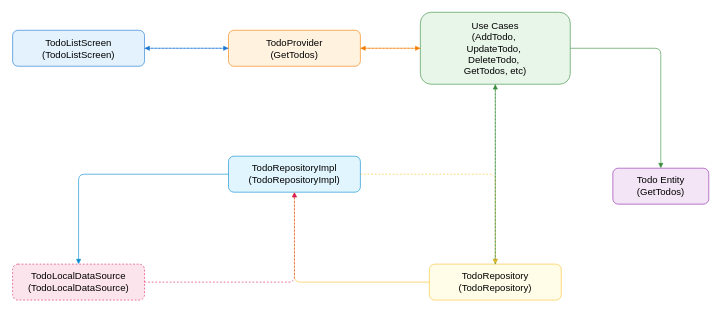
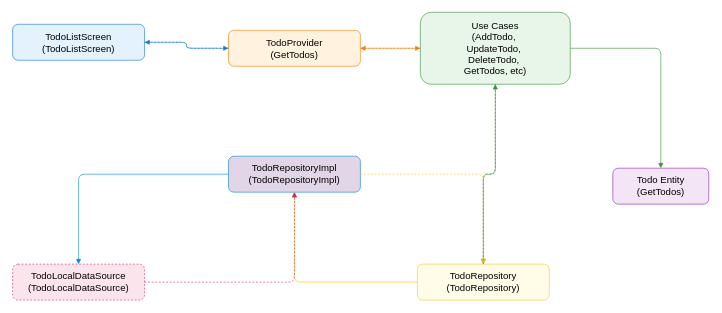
  <mxCell id="0" />
  <mxCell id="1" parent="0" />
- <mxCell id="2" value="TodoListScreen&lt;br&gt;(TodoListScreen)" style="rounded=1;whiteSpace=wrap;html=1;fillColor=#E3F2FD;strokeColor=#1976D2;fontSize=16;align=center;verticalAlign=middle;" parent="1" vertex="1"><mxGeometry x="20" y="50" width="220" height="60" as="geometry" /></mxCell>
+ <mxCell id="2" value="TodoListScreen&lt;br&gt;(TodoListScreen)" style="rounded=1;whiteSpace=wrap;html=1;fillColor=#E3F2FD;strokeColor=#1976D2;fontSize=16;align=center;verticalAlign=middle;" parent="1" vertex="1"><mxGeometry x="20" y="40" width="220" height="60" as="geometry" /></mxCell>
  <mxCell id="3" value="TodoProvider&lt;br&gt;(GetTodos)" style="rounded=1;whiteSpace=wrap;html=1;fillColor=#FFF3E0;strokeColor=#F57C00;fontSize=16;align=center;verticalAlign=middle;" parent="1" vertex="1"><mxGeometry x="380" y="50" width="220" height="60" as="geometry" /></mxCell>
  <mxCell id="4" value="Use Cases&lt;br&gt;(AddTodo,&amp;nbsp;&lt;div&gt;UpdateTodo,&amp;nbsp;&lt;/div&gt;&lt;div&gt;DeleteTodo,&amp;nbsp;&lt;/div&gt;&lt;div&gt;GetTodos, etc)&lt;/div&gt;" style="rounded=1;whiteSpace=wrap;html=1;fillColor=#E8F5E9;strokeColor=#388E3C;fontSize=16;align=center;verticalAlign=middle;" parent="1" vertex="1"><mxGeometry x="700" y="20" width="250" height="120" as="geometry" /></mxCell>
  <mxCell id="5" value="Todo Entity&lt;br&gt;(GetTodos)" style="rounded=1;whiteSpace=wrap;html=1;fillColor=#F3E5F5;strokeColor=#8E24AA;fontSize=16;align=center;verticalAlign=middle;" parent="1" vertex="1"><mxGeometry x="1021" y="280" width="160" height="60" as="geometry" /></mxCell>
- <mxCell id="6" value="TodoRepository&lt;div&gt;(TodoRepository)&lt;/div&gt;" style="rounded=1;whiteSpace=wrap;html=1;fillColor=#FFFDE7;strokeColor=#FBC02D;fontSize=16;align=center;verticalAlign=middle;" parent="1" vertex="1"><mxGeometry x="715" y="440" width="220" height="60" as="geometry" /></mxCell>
- <mxCell id="7" value="TodoRepositoryImpl&lt;div&gt;&lt;span style=&quot;background-color: transparent; color: light-dark(rgb(0, 0, 0), rgb(255, 255, 255));&quot;&gt;(TodoRepositoryImpl)&lt;/span&gt;&lt;/div&gt;" style="rounded=1;whiteSpace=wrap;html=1;fillColor=#E1F5FE;strokeColor=#0288D1;fontSize=16;align=center;verticalAlign=middle;" parent="1" vertex="1"><mxGeometry x="380" y="260" width="220" height="60" as="geometry" /></mxCell>
+ <mxCell id="6" value="TodoRepository&lt;div&gt;(TodoRepository)&lt;/div&gt;" style="rounded=1;whiteSpace=wrap;html=1;fillColor=#FFFDE7;strokeColor=#FBC02D;fontSize=16;align=center;verticalAlign=middle;" parent="1" vertex="1"><mxGeometry x="695" y="440" width="220" height="60" as="geometry" /></mxCell>
+ <mxCell id="7" value="TodoRepositoryImpl&lt;div&gt;&lt;span style=&quot;background-color: transparent; color: light-dark(rgb(0, 0, 0), rgb(255, 255, 255));&quot;&gt;(TodoRepositoryImpl)&lt;/span&gt;&lt;/div&gt;" style="rounded=1;whiteSpace=wrap;html=1;fillColor=#e1d5e7;strokeColor=#0288D1;fontSize=16;align=center;verticalAlign=middle;" parent="1" vertex="1"><mxGeometry x="380" y="260" width="220" height="60" as="geometry" /></mxCell>
  <mxCell id="8" value="TodoLocalDataSource&lt;div&gt;(TodoLocalDataSource)&lt;/div&gt;" style="rounded=1;whiteSpace=wrap;html=1;fillColor=#FCE4EC;strokeColor=#D81B60;fontSize=16;align=center;verticalAlign=middle;dashed=1;" parent="1" vertex="1"><mxGeometry x="20" y="440" width="220" height="60" as="geometry" /></mxCell>
  <mxCell id="9" style="edgeStyle=orthogonalEdgeStyle;endArrow=block;html=1;strokeColor=#1976D2;" parent="1" source="2" target="3" edge="1"><mxGeometry relative="1" as="geometry" /></mxCell>
  <mxCell id="10" style="edgeStyle=orthogonalEdgeStyle;endArrow=block;html=1;strokeColor=#F57C00;" parent="1" source="3" target="4" edge="1"><mxGeometry relative="1" as="geometry" /></mxCell>
  <mxCell id="11" style="edgeStyle=orthogonalEdgeStyle;endArrow=block;html=1;strokeColor=#388E3C;" parent="1" source="4" target="5" edge="1"><mxGeometry relative="1" as="geometry" /></mxCell>
  <mxCell id="12" style="edgeStyle=orthogonalEdgeStyle;endArrow=block;html=1;strokeColor=#388E3C;" parent="1" source="4" target="6" edge="1"><mxGeometry relative="1" as="geometry" /></mxCell>
  <mxCell id="13" style="edgeStyle=orthogonalEdgeStyle;endArrow=block;html=1;strokeColor=#FBC02D;" parent="1" source="6" target="7" edge="1"><mxGeometry relative="1" as="geometry" /></mxCell>
  <mxCell id="14" style="edgeStyle=orthogonalEdgeStyle;endArrow=block;html=1;strokeColor=#0288D1;" parent="1" source="7" target="8" edge="1"><mxGeometry relative="1" as="geometry" /></mxCell>
  <mxCell id="15" style="edgeStyle=orthogonalEdgeStyle;endArrow=block;dashed=1;html=1;strokeColor=#D81B60;" parent="1" source="8" target="7" edge="1"><mxGeometry relative="1" as="geometry" /></mxCell>
  <mxCell id="16" style="edgeStyle=orthogonalEdgeStyle;endArrow=block;dashed=1;html=1;strokeColor=#FBC02D;" parent="1" source="7" target="6" edge="1"><mxGeometry relative="1" as="geometry" /></mxCell>
  <mxCell id="17" style="edgeStyle=orthogonalEdgeStyle;endArrow=block;dashed=1;html=1;strokeColor=#388E3C;" parent="1" source="6" target="4" edge="1"><mxGeometry relative="1" as="geometry" /></mxCell>
  <mxCell id="18" style="edgeStyle=orthogonalEdgeStyle;endArrow=block;dashed=1;html=1;strokeColor=#F57C00;" parent="1" source="4" target="3" edge="1"><mxGeometry relative="1" as="geometry" /></mxCell>
  <mxCell id="19" style="edgeStyle=orthogonalEdgeStyle;endArrow=block;dashed=1;html=1;strokeColor=#1976D2;" parent="1" source="3" target="2" edge="1"><mxGeometry relative="1" as="geometry" /></mxCell>
